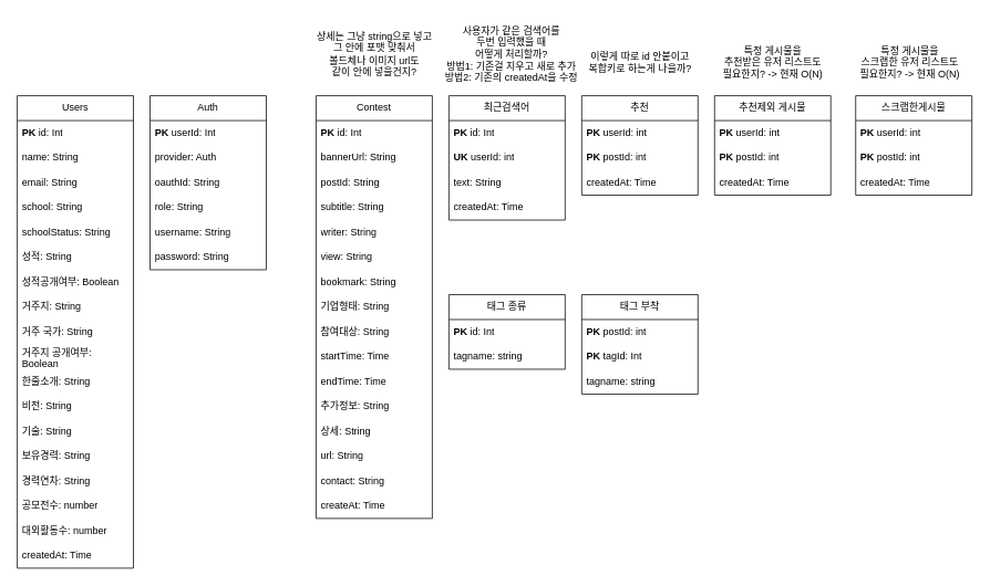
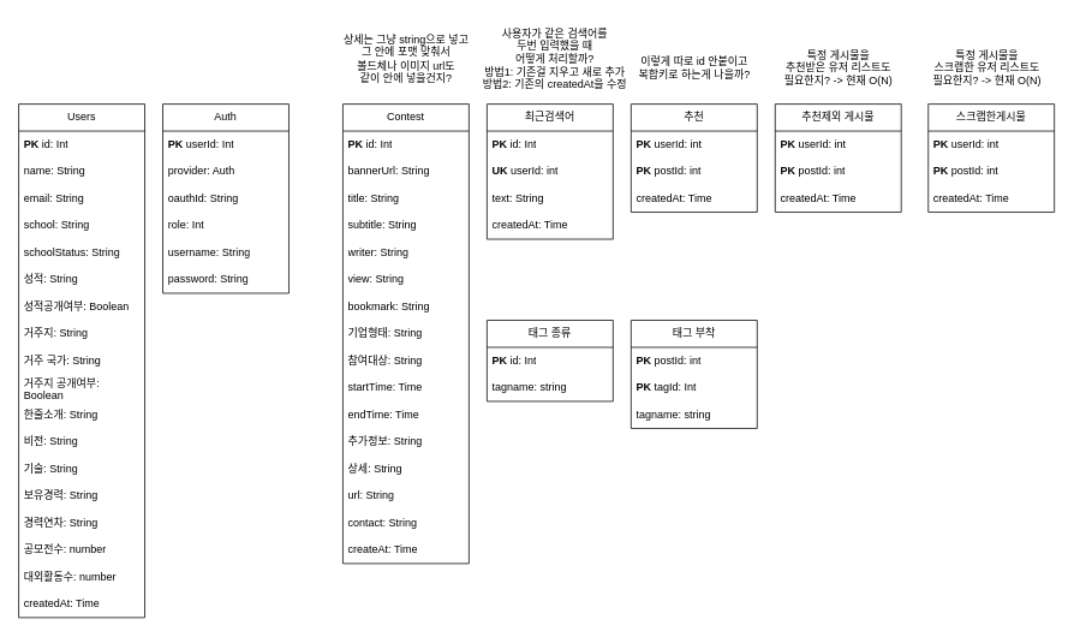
  <mxCell id="0" />
  <mxCell id="1" parent="0" />
  <mxCell id="2" value="Users" style="swimlane;fontStyle=0;childLayout=stackLayout;horizontal=1;startSize=30;horizontalStack=0;resizeParent=1;resizeParentMax=0;resizeLast=0;collapsible=1;marginBottom=0;whiteSpace=wrap;html=1;" vertex="1" parent="1"><mxGeometry x="20" y="115" width="140" height="570" as="geometry" /></mxCell>
  <mxCell id="3" value="&lt;b&gt;PK&lt;/b&gt; id: Int" style="text;strokeColor=none;fillColor=none;align=left;verticalAlign=middle;spacingLeft=4;spacingRight=4;overflow=hidden;points=[[0,0.5],[1,0.5]];portConstraint=eastwest;rotatable=0;whiteSpace=wrap;html=1;" vertex="1" parent="2"><mxGeometry y="30" width="140" height="30" as="geometry" /></mxCell>
  <mxCell id="4" value="name: String" style="text;strokeColor=none;fillColor=none;align=left;verticalAlign=middle;spacingLeft=4;spacingRight=4;overflow=hidden;points=[[0,0.5],[1,0.5]];portConstraint=eastwest;rotatable=0;whiteSpace=wrap;html=1;" vertex="1" parent="2"><mxGeometry y="60" width="140" height="30" as="geometry" /></mxCell>
  <mxCell id="5" value="email: String" style="text;strokeColor=none;fillColor=none;align=left;verticalAlign=middle;spacingLeft=4;spacingRight=4;overflow=hidden;points=[[0,0.5],[1,0.5]];portConstraint=eastwest;rotatable=0;whiteSpace=wrap;html=1;" vertex="1" parent="2"><mxGeometry y="90" width="140" height="30" as="geometry" /></mxCell>
  <mxCell id="6" value="school: String" style="text;strokeColor=none;fillColor=none;align=left;verticalAlign=middle;spacingLeft=4;spacingRight=4;overflow=hidden;points=[[0,0.5],[1,0.5]];portConstraint=eastwest;rotatable=0;whiteSpace=wrap;html=1;" vertex="1" parent="2"><mxGeometry y="120" width="140" height="30" as="geometry" /></mxCell>
  <mxCell id="7" value="schoolStatus: String" style="text;strokeColor=none;fillColor=none;align=left;verticalAlign=middle;spacingLeft=4;spacingRight=4;overflow=hidden;points=[[0,0.5],[1,0.5]];portConstraint=eastwest;rotatable=0;whiteSpace=wrap;html=1;" vertex="1" parent="2"><mxGeometry y="150" width="140" height="30" as="geometry" /></mxCell>
  <mxCell id="8" value="성적: String" style="text;strokeColor=none;fillColor=none;align=left;verticalAlign=middle;spacingLeft=4;spacingRight=4;overflow=hidden;points=[[0,0.5],[1,0.5]];portConstraint=eastwest;rotatable=0;whiteSpace=wrap;html=1;" vertex="1" parent="2"><mxGeometry y="180" width="140" height="30" as="geometry" /></mxCell>
  <mxCell id="9" value="성적공개여부: Boolean" style="text;strokeColor=none;fillColor=none;align=left;verticalAlign=middle;spacingLeft=4;spacingRight=4;overflow=hidden;points=[[0,0.5],[1,0.5]];portConstraint=eastwest;rotatable=0;whiteSpace=wrap;html=1;" vertex="1" parent="2"><mxGeometry y="210" width="140" height="30" as="geometry" /></mxCell>
  <mxCell id="10" value="거주지: String" style="text;strokeColor=none;fillColor=none;align=left;verticalAlign=middle;spacingLeft=4;spacingRight=4;overflow=hidden;points=[[0,0.5],[1,0.5]];portConstraint=eastwest;rotatable=0;whiteSpace=wrap;html=1;" vertex="1" parent="2"><mxGeometry y="240" width="140" height="30" as="geometry" /></mxCell>
  <mxCell id="11" value="거주 국가: String" style="text;strokeColor=none;fillColor=none;align=left;verticalAlign=middle;spacingLeft=4;spacingRight=4;overflow=hidden;points=[[0,0.5],[1,0.5]];portConstraint=eastwest;rotatable=0;whiteSpace=wrap;html=1;" vertex="1" parent="2"><mxGeometry y="270" width="140" height="30" as="geometry" /></mxCell>
  <mxCell id="12" value="거주지 공개여부: Boolean" style="text;strokeColor=none;fillColor=none;align=left;verticalAlign=middle;spacingLeft=4;spacingRight=4;overflow=hidden;points=[[0,0.5],[1,0.5]];portConstraint=eastwest;rotatable=0;whiteSpace=wrap;html=1;" vertex="1" parent="2"><mxGeometry y="300" width="140" height="30" as="geometry" /></mxCell>
  <mxCell id="13" value="한줄소개: String" style="text;strokeColor=none;fillColor=none;align=left;verticalAlign=middle;spacingLeft=4;spacingRight=4;overflow=hidden;points=[[0,0.5],[1,0.5]];portConstraint=eastwest;rotatable=0;whiteSpace=wrap;html=1;" vertex="1" parent="2"><mxGeometry y="330" width="140" height="30" as="geometry" /></mxCell>
  <mxCell id="14" value="비전: String" style="text;strokeColor=none;fillColor=none;align=left;verticalAlign=middle;spacingLeft=4;spacingRight=4;overflow=hidden;points=[[0,0.5],[1,0.5]];portConstraint=eastwest;rotatable=0;whiteSpace=wrap;html=1;" vertex="1" parent="2"><mxGeometry y="360" width="140" height="30" as="geometry" /></mxCell>
  <mxCell id="15" value="기술: String" style="text;strokeColor=none;fillColor=none;align=left;verticalAlign=middle;spacingLeft=4;spacingRight=4;overflow=hidden;points=[[0,0.5],[1,0.5]];portConstraint=eastwest;rotatable=0;whiteSpace=wrap;html=1;" vertex="1" parent="2"><mxGeometry y="390" width="140" height="30" as="geometry" /></mxCell>
  <mxCell id="16" value="보유경력: String" style="text;strokeColor=none;fillColor=none;align=left;verticalAlign=middle;spacingLeft=4;spacingRight=4;overflow=hidden;points=[[0,0.5],[1,0.5]];portConstraint=eastwest;rotatable=0;whiteSpace=wrap;html=1;" vertex="1" parent="2"><mxGeometry y="420" width="140" height="30" as="geometry" /></mxCell>
  <mxCell id="17" value="경력연차: String" style="text;strokeColor=none;fillColor=none;align=left;verticalAlign=middle;spacingLeft=4;spacingRight=4;overflow=hidden;points=[[0,0.5],[1,0.5]];portConstraint=eastwest;rotatable=0;whiteSpace=wrap;html=1;" vertex="1" parent="2"><mxGeometry y="450" width="140" height="30" as="geometry" /></mxCell>
  <mxCell id="18" value="공모전수: number" style="text;strokeColor=none;fillColor=none;align=left;verticalAlign=middle;spacingLeft=4;spacingRight=4;overflow=hidden;points=[[0,0.5],[1,0.5]];portConstraint=eastwest;rotatable=0;whiteSpace=wrap;html=1;" vertex="1" parent="2"><mxGeometry y="480" width="140" height="30" as="geometry" /></mxCell>
  <mxCell id="19" value="대외활동수: number" style="text;strokeColor=none;fillColor=none;align=left;verticalAlign=middle;spacingLeft=4;spacingRight=4;overflow=hidden;points=[[0,0.5],[1,0.5]];portConstraint=eastwest;rotatable=0;whiteSpace=wrap;html=1;" vertex="1" parent="2"><mxGeometry y="510" width="140" height="30" as="geometry" /></mxCell>
  <mxCell id="20" value="created&lt;span style=&quot;background-color: transparent; color: light-dark(rgb(0, 0, 0), rgb(255, 255, 255));&quot;&gt;At: Time&lt;/span&gt;" style="text;strokeColor=none;fillColor=none;align=left;verticalAlign=middle;spacingLeft=4;spacingRight=4;overflow=hidden;points=[[0,0.5],[1,0.5]];portConstraint=eastwest;rotatable=0;whiteSpace=wrap;html=1;" vertex="1" parent="2"><mxGeometry y="540" width="140" height="30" as="geometry" /></mxCell>
  <mxCell id="21" value="Auth" style="swimlane;fontStyle=0;childLayout=stackLayout;horizontal=1;startSize=30;horizontalStack=0;resizeParent=1;resizeParentMax=0;resizeLast=0;collapsible=1;marginBottom=0;whiteSpace=wrap;html=1;" vertex="1" parent="1"><mxGeometry x="180" y="115" width="140" height="210" as="geometry" /></mxCell>
  <mxCell id="22" value="&lt;b&gt;PK&amp;nbsp;&lt;/b&gt;userId: Int" style="text;strokeColor=none;fillColor=none;align=left;verticalAlign=middle;spacingLeft=4;spacingRight=4;overflow=hidden;points=[[0,0.5],[1,0.5]];portConstraint=eastwest;rotatable=0;whiteSpace=wrap;html=1;" vertex="1" parent="21"><mxGeometry y="30" width="140" height="30" as="geometry" /></mxCell>
  <mxCell id="23" value="provider: Auth" style="text;strokeColor=none;fillColor=none;align=left;verticalAlign=middle;spacingLeft=4;spacingRight=4;overflow=hidden;points=[[0,0.5],[1,0.5]];portConstraint=eastwest;rotatable=0;whiteSpace=wrap;html=1;" vertex="1" parent="21"><mxGeometry y="60" width="140" height="30" as="geometry" /></mxCell>
  <mxCell id="24" value="oau&lt;span style=&quot;background-color: transparent; color: light-dark(rgb(0, 0, 0), rgb(255, 255, 255));&quot;&gt;thId: String&lt;/span&gt;" style="text;strokeColor=none;fillColor=none;align=left;verticalAlign=middle;spacingLeft=4;spacingRight=4;overflow=hidden;points=[[0,0.5],[1,0.5]];portConstraint=eastwest;rotatable=0;whiteSpace=wrap;html=1;" vertex="1" parent="21"><mxGeometry y="90" width="140" height="30" as="geometry" /></mxCell>
- <mxCell id="25" value="role: String" style="text;strokeColor=none;fillColor=none;align=left;verticalAlign=middle;spacingLeft=4;spacingRight=4;overflow=hidden;points=[[0,0.5],[1,0.5]];portConstraint=eastwest;rotatable=0;whiteSpace=wrap;html=1;" vertex="1" parent="21"><mxGeometry y="120" width="140" height="30" as="geometry" /></mxCell>
+ <mxCell id="25" value="role: Int" style="text;strokeColor=none;fillColor=none;align=left;verticalAlign=middle;spacingLeft=4;spacingRight=4;overflow=hidden;points=[[0,0.5],[1,0.5]];portConstraint=eastwest;rotatable=0;whiteSpace=wrap;html=1;" vertex="1" parent="21"><mxGeometry y="120" width="140" height="30" as="geometry" /></mxCell>
  <mxCell id="26" value="username: String" style="text;strokeColor=none;fillColor=none;align=left;verticalAlign=middle;spacingLeft=4;spacingRight=4;overflow=hidden;points=[[0,0.5],[1,0.5]];portConstraint=eastwest;rotatable=0;whiteSpace=wrap;html=1;" vertex="1" parent="21"><mxGeometry y="150" width="140" height="30" as="geometry" /></mxCell>
  <mxCell id="27" value="password: String" style="text;strokeColor=none;fillColor=none;align=left;verticalAlign=middle;spacingLeft=4;spacingRight=4;overflow=hidden;points=[[0,0.5],[1,0.5]];portConstraint=eastwest;rotatable=0;whiteSpace=wrap;html=1;" vertex="1" parent="21"><mxGeometry y="180" width="140" height="30" as="geometry" /></mxCell>
  <mxCell id="28" value="Contest" style="swimlane;fontStyle=0;childLayout=stackLayout;horizontal=1;startSize=30;horizontalStack=0;resizeParent=1;resizeParentMax=0;resizeLast=0;collapsible=1;marginBottom=0;whiteSpace=wrap;html=1;" vertex="1" parent="1"><mxGeometry x="380" y="115" width="140" height="510" as="geometry" /></mxCell>
  <mxCell id="29" value="&lt;b&gt;PK&amp;nbsp;&lt;/b&gt;id: Int" style="text;strokeColor=none;fillColor=none;align=left;verticalAlign=middle;spacingLeft=4;spacingRight=4;overflow=hidden;points=[[0,0.5],[1,0.5]];portConstraint=eastwest;rotatable=0;whiteSpace=wrap;html=1;" vertex="1" parent="28"><mxGeometry y="30" width="140" height="30" as="geometry" /></mxCell>
  <mxCell id="30" value="bannerUrl: String" style="text;strokeColor=none;fillColor=none;align=left;verticalAlign=middle;spacingLeft=4;spacingRight=4;overflow=hidden;points=[[0,0.5],[1,0.5]];portConstraint=eastwest;rotatable=0;whiteSpace=wrap;html=1;" vertex="1" parent="28"><mxGeometry y="60" width="140" height="30" as="geometry" /></mxCell>
- <mxCell id="31" value="postId: String" style="text;strokeColor=none;fillColor=none;align=left;verticalAlign=middle;spacingLeft=4;spacingRight=4;overflow=hidden;points=[[0,0.5],[1,0.5]];portConstraint=eastwest;rotatable=0;whiteSpace=wrap;html=1;" vertex="1" parent="28"><mxGeometry y="90" width="140" height="30" as="geometry" /></mxCell>
+ <mxCell id="31" value="title: String" style="text;strokeColor=none;fillColor=none;align=left;verticalAlign=middle;spacingLeft=4;spacingRight=4;overflow=hidden;points=[[0,0.5],[1,0.5]];portConstraint=eastwest;rotatable=0;whiteSpace=wrap;html=1;" vertex="1" parent="28"><mxGeometry y="90" width="140" height="30" as="geometry" /></mxCell>
  <mxCell id="32" value="subtitle: String" style="text;strokeColor=none;fillColor=none;align=left;verticalAlign=middle;spacingLeft=4;spacingRight=4;overflow=hidden;points=[[0,0.5],[1,0.5]];portConstraint=eastwest;rotatable=0;whiteSpace=wrap;html=1;" vertex="1" parent="28"><mxGeometry y="120" width="140" height="30" as="geometry" /></mxCell>
  <mxCell id="33" value="writer: String" style="text;strokeColor=none;fillColor=none;align=left;verticalAlign=middle;spacingLeft=4;spacingRight=4;overflow=hidden;points=[[0,0.5],[1,0.5]];portConstraint=eastwest;rotatable=0;whiteSpace=wrap;html=1;" vertex="1" parent="28"><mxGeometry y="150" width="140" height="30" as="geometry" /></mxCell>
  <mxCell id="34" value="view: String" style="text;strokeColor=none;fillColor=none;align=left;verticalAlign=middle;spacingLeft=4;spacingRight=4;overflow=hidden;points=[[0,0.5],[1,0.5]];portConstraint=eastwest;rotatable=0;whiteSpace=wrap;html=1;" vertex="1" parent="28"><mxGeometry y="180" width="140" height="30" as="geometry" /></mxCell>
  <mxCell id="35" value="bookmark: String" style="text;strokeColor=none;fillColor=none;align=left;verticalAlign=middle;spacingLeft=4;spacingRight=4;overflow=hidden;points=[[0,0.5],[1,0.5]];portConstraint=eastwest;rotatable=0;whiteSpace=wrap;html=1;" vertex="1" parent="28"><mxGeometry y="210" width="140" height="30" as="geometry" /></mxCell>
  <mxCell id="36" value="기업형태: String" style="text;strokeColor=none;fillColor=none;align=left;verticalAlign=middle;spacingLeft=4;spacingRight=4;overflow=hidden;points=[[0,0.5],[1,0.5]];portConstraint=eastwest;rotatable=0;whiteSpace=wrap;html=1;" vertex="1" parent="28"><mxGeometry y="240" width="140" height="30" as="geometry" /></mxCell>
  <mxCell id="37" value="참여대상: String" style="text;strokeColor=none;fillColor=none;align=left;verticalAlign=middle;spacingLeft=4;spacingRight=4;overflow=hidden;points=[[0,0.5],[1,0.5]];portConstraint=eastwest;rotatable=0;whiteSpace=wrap;html=1;" vertex="1" parent="28"><mxGeometry y="270" width="140" height="30" as="geometry" /></mxCell>
  <mxCell id="38" value="startTime: Time" style="text;strokeColor=none;fillColor=none;align=left;verticalAlign=middle;spacingLeft=4;spacingRight=4;overflow=hidden;points=[[0,0.5],[1,0.5]];portConstraint=eastwest;rotatable=0;whiteSpace=wrap;html=1;" vertex="1" parent="28"><mxGeometry y="300" width="140" height="30" as="geometry" /></mxCell>
  <mxCell id="39" value="endTime: Time" style="text;strokeColor=none;fillColor=none;align=left;verticalAlign=middle;spacingLeft=4;spacingRight=4;overflow=hidden;points=[[0,0.5],[1,0.5]];portConstraint=eastwest;rotatable=0;whiteSpace=wrap;html=1;" vertex="1" parent="28"><mxGeometry y="330" width="140" height="30" as="geometry" /></mxCell>
  <mxCell id="40" value="추가정보: String" style="text;strokeColor=none;fillColor=none;align=left;verticalAlign=middle;spacingLeft=4;spacingRight=4;overflow=hidden;points=[[0,0.5],[1,0.5]];portConstraint=eastwest;rotatable=0;whiteSpace=wrap;html=1;" vertex="1" parent="28"><mxGeometry y="360" width="140" height="30" as="geometry" /></mxCell>
  <mxCell id="41" value="상세: String" style="text;strokeColor=none;fillColor=none;align=left;verticalAlign=middle;spacingLeft=4;spacingRight=4;overflow=hidden;points=[[0,0.5],[1,0.5]];portConstraint=eastwest;rotatable=0;whiteSpace=wrap;html=1;" vertex="1" parent="28"><mxGeometry y="390" width="140" height="30" as="geometry" /></mxCell>
  <mxCell id="42" value="url: String" style="text;strokeColor=none;fillColor=none;align=left;verticalAlign=middle;spacingLeft=4;spacingRight=4;overflow=hidden;points=[[0,0.5],[1,0.5]];portConstraint=eastwest;rotatable=0;whiteSpace=wrap;html=1;" vertex="1" parent="28"><mxGeometry y="420" width="140" height="30" as="geometry" /></mxCell>
  <mxCell id="43" value="contact: String" style="text;strokeColor=none;fillColor=none;align=left;verticalAlign=middle;spacingLeft=4;spacingRight=4;overflow=hidden;points=[[0,0.5],[1,0.5]];portConstraint=eastwest;rotatable=0;whiteSpace=wrap;html=1;" vertex="1" parent="28"><mxGeometry y="450" width="140" height="30" as="geometry" /></mxCell>
  <mxCell id="44" value="createAt: Time" style="text;strokeColor=none;fillColor=none;align=left;verticalAlign=middle;spacingLeft=4;spacingRight=4;overflow=hidden;points=[[0,0.5],[1,0.5]];portConstraint=eastwest;rotatable=0;whiteSpace=wrap;html=1;" vertex="1" parent="28"><mxGeometry y="480" width="140" height="30" as="geometry" /></mxCell>
  <mxCell id="45" value="최근검색어" style="swimlane;fontStyle=0;childLayout=stackLayout;horizontal=1;startSize=30;horizontalStack=0;resizeParent=1;resizeParentMax=0;resizeLast=0;collapsible=1;marginBottom=0;whiteSpace=wrap;html=1;" vertex="1" parent="1"><mxGeometry x="540" y="115" width="140" height="150" as="geometry" /></mxCell>
  <mxCell id="46" value="&lt;b&gt;PK&amp;nbsp;&lt;/b&gt;id: Int" style="text;strokeColor=none;fillColor=none;align=left;verticalAlign=middle;spacingLeft=4;spacingRight=4;overflow=hidden;points=[[0,0.5],[1,0.5]];portConstraint=eastwest;rotatable=0;whiteSpace=wrap;html=1;" vertex="1" parent="45"><mxGeometry y="30" width="140" height="30" as="geometry" /></mxCell>
  <mxCell id="47" value="&lt;span style=&quot;background-color: transparent; color: light-dark(rgb(0, 0, 0), rgb(255, 255, 255));&quot;&gt;&lt;b&gt;UK&lt;/b&gt; userId: int&lt;/span&gt;" style="text;strokeColor=none;fillColor=none;align=left;verticalAlign=middle;spacingLeft=4;spacingRight=4;overflow=hidden;points=[[0,0.5],[1,0.5]];portConstraint=eastwest;rotatable=0;whiteSpace=wrap;html=1;" vertex="1" parent="45"><mxGeometry y="60" width="140" height="30" as="geometry" /></mxCell>
  <mxCell id="48" value="text: String" style="text;strokeColor=none;fillColor=none;align=left;verticalAlign=middle;spacingLeft=4;spacingRight=4;overflow=hidden;points=[[0,0.5],[1,0.5]];portConstraint=eastwest;rotatable=0;whiteSpace=wrap;html=1;" vertex="1" parent="45"><mxGeometry y="90" width="140" height="30" as="geometry" /></mxCell>
  <mxCell id="49" value="created&lt;span style=&quot;background-color: transparent; color: light-dark(rgb(0, 0, 0), rgb(255, 255, 255));&quot;&gt;At: Time&lt;/span&gt;" style="text;strokeColor=none;fillColor=none;align=left;verticalAlign=middle;spacingLeft=4;spacingRight=4;overflow=hidden;points=[[0,0.5],[1,0.5]];portConstraint=eastwest;rotatable=0;whiteSpace=wrap;html=1;" vertex="1" parent="45"><mxGeometry y="120" width="140" height="30" as="geometry" /></mxCell>
  <mxCell id="50" value="추천" style="swimlane;fontStyle=0;childLayout=stackLayout;horizontal=1;startSize=30;horizontalStack=0;resizeParent=1;resizeParentMax=0;resizeLast=0;collapsible=1;marginBottom=0;whiteSpace=wrap;html=1;" vertex="1" parent="1"><mxGeometry x="700" y="115" width="140" height="120" as="geometry" /></mxCell>
  <mxCell id="51" value="&lt;b&gt;PK&amp;nbsp;&lt;/b&gt;&lt;span style=&quot;background-color: transparent; color: light-dark(rgb(0, 0, 0), rgb(255, 255, 255));&quot;&gt;userId: int&lt;/span&gt;" style="text;strokeColor=none;fillColor=none;align=left;verticalAlign=middle;spacingLeft=4;spacingRight=4;overflow=hidden;points=[[0,0.5],[1,0.5]];portConstraint=eastwest;rotatable=0;whiteSpace=wrap;html=1;" vertex="1" parent="50"><mxGeometry y="30" width="140" height="30" as="geometry" /></mxCell>
  <mxCell id="52" value="&lt;b&gt;PK&amp;nbsp;&lt;/b&gt;postId: int" style="text;strokeColor=none;fillColor=none;align=left;verticalAlign=middle;spacingLeft=4;spacingRight=4;overflow=hidden;points=[[0,0.5],[1,0.5]];portConstraint=eastwest;rotatable=0;whiteSpace=wrap;html=1;" vertex="1" parent="50"><mxGeometry y="60" width="140" height="30" as="geometry" /></mxCell>
  <mxCell id="53" value="created&lt;span style=&quot;background-color: transparent; color: light-dark(rgb(0, 0, 0), rgb(255, 255, 255));&quot;&gt;At: Time&lt;/span&gt;" style="text;strokeColor=none;fillColor=none;align=left;verticalAlign=middle;spacingLeft=4;spacingRight=4;overflow=hidden;points=[[0,0.5],[1,0.5]];portConstraint=eastwest;rotatable=0;whiteSpace=wrap;html=1;" vertex="1" parent="50"><mxGeometry y="90" width="140" height="30" as="geometry" /></mxCell>
  <mxCell id="54" value="스크랩한게시물" style="swimlane;fontStyle=0;childLayout=stackLayout;horizontal=1;startSize=30;horizontalStack=0;resizeParent=1;resizeParentMax=0;resizeLast=0;collapsible=1;marginBottom=0;whiteSpace=wrap;html=1;" vertex="1" parent="1"><mxGeometry x="1030" y="115" width="140" height="120" as="geometry" /></mxCell>
  <mxCell id="55" value="&lt;b&gt;PK&amp;nbsp;&lt;/b&gt;&lt;span style=&quot;background-color: transparent; color: light-dark(rgb(0, 0, 0), rgb(255, 255, 255));&quot;&gt;userId: int&lt;/span&gt;" style="text;strokeColor=none;fillColor=none;align=left;verticalAlign=middle;spacingLeft=4;spacingRight=4;overflow=hidden;points=[[0,0.5],[1,0.5]];portConstraint=eastwest;rotatable=0;whiteSpace=wrap;html=1;" vertex="1" parent="54"><mxGeometry y="30" width="140" height="30" as="geometry" /></mxCell>
  <mxCell id="56" value="&lt;b&gt;PK&amp;nbsp;&lt;/b&gt;&lt;span style=&quot;background-color: transparent; color: light-dark(rgb(0, 0, 0), rgb(255, 255, 255));&quot;&gt;postId: int&lt;/span&gt;" style="text;strokeColor=none;fillColor=none;align=left;verticalAlign=middle;spacingLeft=4;spacingRight=4;overflow=hidden;points=[[0,0.5],[1,0.5]];portConstraint=eastwest;rotatable=0;whiteSpace=wrap;html=1;" vertex="1" parent="54"><mxGeometry y="60" width="140" height="30" as="geometry" /></mxCell>
  <mxCell id="57" value="created&lt;span style=&quot;background-color: transparent; color: light-dark(rgb(0, 0, 0), rgb(255, 255, 255));&quot;&gt;At: Time&lt;/span&gt;" style="text;strokeColor=none;fillColor=none;align=left;verticalAlign=middle;spacingLeft=4;spacingRight=4;overflow=hidden;points=[[0,0.5],[1,0.5]];portConstraint=eastwest;rotatable=0;whiteSpace=wrap;html=1;" vertex="1" parent="54"><mxGeometry y="90" width="140" height="30" as="geometry" /></mxCell>
  <mxCell id="58" value="추천제외 게시물" style="swimlane;fontStyle=0;childLayout=stackLayout;horizontal=1;startSize=30;horizontalStack=0;resizeParent=1;resizeParentMax=0;resizeLast=0;collapsible=1;marginBottom=0;whiteSpace=wrap;html=1;" vertex="1" parent="1"><mxGeometry x="860" y="115" width="140" height="120" as="geometry" /></mxCell>
  <mxCell id="59" value="&lt;div&gt;&lt;b style=&quot;background-color: transparent; color: light-dark(rgb(0, 0, 0), rgb(255, 255, 255));&quot;&gt;PK&lt;/b&gt;&lt;span style=&quot;background-color: transparent; color: light-dark(rgb(0, 0, 0), rgb(255, 255, 255));&quot;&gt;&amp;nbsp;userId: int&lt;/span&gt;&lt;/div&gt;" style="text;strokeColor=none;fillColor=none;align=left;verticalAlign=middle;spacingLeft=4;spacingRight=4;overflow=hidden;points=[[0,0.5],[1,0.5]];portConstraint=eastwest;rotatable=0;whiteSpace=wrap;html=1;" vertex="1" parent="58"><mxGeometry y="30" width="140" height="30" as="geometry" /></mxCell>
  <mxCell id="60" value="&lt;b&gt;PK&amp;nbsp;&lt;/b&gt;postId: int" style="text;strokeColor=none;fillColor=none;align=left;verticalAlign=middle;spacingLeft=4;spacingRight=4;overflow=hidden;points=[[0,0.5],[1,0.5]];portConstraint=eastwest;rotatable=0;whiteSpace=wrap;html=1;" vertex="1" parent="58"><mxGeometry y="60" width="140" height="30" as="geometry" /></mxCell>
  <mxCell id="61" value="created&lt;span style=&quot;background-color: transparent; color: light-dark(rgb(0, 0, 0), rgb(255, 255, 255));&quot;&gt;At: Time&lt;/span&gt;" style="text;strokeColor=none;fillColor=none;align=left;verticalAlign=middle;spacingLeft=4;spacingRight=4;overflow=hidden;points=[[0,0.5],[1,0.5]];portConstraint=eastwest;rotatable=0;whiteSpace=wrap;html=1;" vertex="1" parent="58"><mxGeometry y="90" width="140" height="30" as="geometry" /></mxCell>
  <mxCell id="62" value="특정 게시물을&lt;div&gt;스크랩한 유저 리스트도&lt;/div&gt;&lt;div&gt;필요한지? -&amp;gt; 현재 O(N)&lt;/div&gt;" style="text;html=1;align=center;verticalAlign=middle;resizable=0;points=[];autosize=1;strokeColor=none;fillColor=none;" vertex="1" parent="1"><mxGeometry x="1025" y="45" width="140" height="60" as="geometry" /></mxCell>
  <mxCell id="63" value="특정 게시물을&lt;div&gt;추천받은 유저 리스트도&lt;/div&gt;&lt;div&gt;필요한지? -&amp;gt; 현재 O(N)&lt;/div&gt;" style="text;html=1;align=center;verticalAlign=middle;resizable=0;points=[];autosize=1;strokeColor=none;fillColor=none;" vertex="1" parent="1"><mxGeometry x="860" y="45" width="140" height="60" as="geometry" /></mxCell>
  <mxCell id="64" value="사용자가 같은 검색어를&lt;br&gt;두번 입력했을 때&lt;br&gt;어떻게 처리할까?&lt;br&gt;방법1: 기존걸 지우고 새로 추가&lt;br&gt;방법2: 기존의 createdAt을 수정" style="text;html=1;align=center;verticalAlign=middle;resizable=0;points=[];autosize=1;strokeColor=none;fillColor=none;" vertex="1" parent="1"><mxGeometry x="525" y="20" width="180" height="90" as="geometry" /></mxCell>
  <mxCell id="65" value="태그 종류" style="swimlane;fontStyle=0;childLayout=stackLayout;horizontal=1;startSize=30;horizontalStack=0;resizeParent=1;resizeParentMax=0;resizeLast=0;collapsible=1;marginBottom=0;whiteSpace=wrap;html=1;" vertex="1" parent="1"><mxGeometry x="540" y="355" width="140" height="90" as="geometry" /></mxCell>
  <mxCell id="66" value="&lt;b&gt;PK&amp;nbsp;&lt;/b&gt;id: Int" style="text;strokeColor=none;fillColor=none;align=left;verticalAlign=middle;spacingLeft=4;spacingRight=4;overflow=hidden;points=[[0,0.5],[1,0.5]];portConstraint=eastwest;rotatable=0;whiteSpace=wrap;html=1;" vertex="1" parent="65"><mxGeometry y="30" width="140" height="30" as="geometry" /></mxCell>
  <mxCell id="67" value="tagname: string" style="text;strokeColor=none;fillColor=none;align=left;verticalAlign=middle;spacingLeft=4;spacingRight=4;overflow=hidden;points=[[0,0.5],[1,0.5]];portConstraint=eastwest;rotatable=0;whiteSpace=wrap;html=1;" vertex="1" parent="65"><mxGeometry y="60" width="140" height="30" as="geometry" /></mxCell>
  <mxCell id="68" value="태그 부착" style="swimlane;fontStyle=0;childLayout=stackLayout;horizontal=1;startSize=30;horizontalStack=0;resizeParent=1;resizeParentMax=0;resizeLast=0;collapsible=1;marginBottom=0;whiteSpace=wrap;html=1;" vertex="1" parent="1"><mxGeometry x="700" y="355" width="140" height="120" as="geometry" /></mxCell>
  <mxCell id="69" value="&lt;b&gt;PK&amp;nbsp;&lt;/b&gt;postId: int" style="text;strokeColor=none;fillColor=none;align=left;verticalAlign=middle;spacingLeft=4;spacingRight=4;overflow=hidden;points=[[0,0.5],[1,0.5]];portConstraint=eastwest;rotatable=0;whiteSpace=wrap;html=1;" vertex="1" parent="68"><mxGeometry y="30" width="140" height="30" as="geometry" /></mxCell>
  <mxCell id="70" value="&lt;b&gt;PK&amp;nbsp;&lt;/b&gt;tagId: Int" style="text;strokeColor=none;fillColor=none;align=left;verticalAlign=middle;spacingLeft=4;spacingRight=4;overflow=hidden;points=[[0,0.5],[1,0.5]];portConstraint=eastwest;rotatable=0;whiteSpace=wrap;html=1;" vertex="1" parent="68"><mxGeometry y="60" width="140" height="30" as="geometry" /></mxCell>
  <mxCell id="71" value="tagname: string" style="text;strokeColor=none;fillColor=none;align=left;verticalAlign=middle;spacingLeft=4;spacingRight=4;overflow=hidden;points=[[0,0.5],[1,0.5]];portConstraint=eastwest;rotatable=0;whiteSpace=wrap;html=1;" vertex="1" parent="68"><mxGeometry y="90" width="140" height="30" as="geometry" /></mxCell>
  <mxCell id="72" value="이렇게 따로 id 안붙이고&lt;br&gt;복합키로 하는게 나을까?" style="text;html=1;align=center;verticalAlign=middle;resizable=0;points=[];autosize=1;strokeColor=none;fillColor=none;" vertex="1" parent="1"><mxGeometry x="700" y="55" width="140" height="40" as="geometry" /></mxCell>
  <mxCell id="73" value="상세는 그냥 string으로 넣고&lt;br&gt;그 안에 포맷 맞춰서&lt;br&gt;볼드체나 이미지 url도&lt;br&gt;같이 안에 넣을건지?" style="text;html=1;align=center;verticalAlign=middle;resizable=0;points=[];autosize=1;strokeColor=none;fillColor=none;" vertex="1" parent="1"><mxGeometry x="370" y="30" width="160" height="70" as="geometry" /></mxCell>
